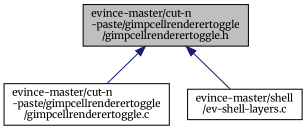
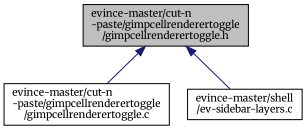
  digraph {
    fontname=Merriweather
    node [color=black fillcolor=white fontname=Merriweather fontsize=10 shape=record style=filled]
    edge [color=midnightblue dir=back fontname=Merriweather fontsize=10 labelfontname=Helvetica labelfontsize=10 style=solid]
    n1 [fillcolor=grey75 fontcolor=black height=0.2 label="evince-master/cut-n\l-paste/gimpcellrenderertoggle\l/gimpcellrenderertoggle.h" width=0.4]
    n2 [height=0.2 label="evince-master/cut-n\l-paste/gimpcellrenderertoggle\l/gimpcellrenderertoggle.c" width=0.4]
-   n3 [height=0.2 label="evince-master/shell\l/ev-shell-layers.c" width=0.4]
+   n3 [height=0.2 label="evince-master/shell\l/ev-sidebar-layers.c" width=0.4]
    n1 -> n2
    n1 -> n3
  }
